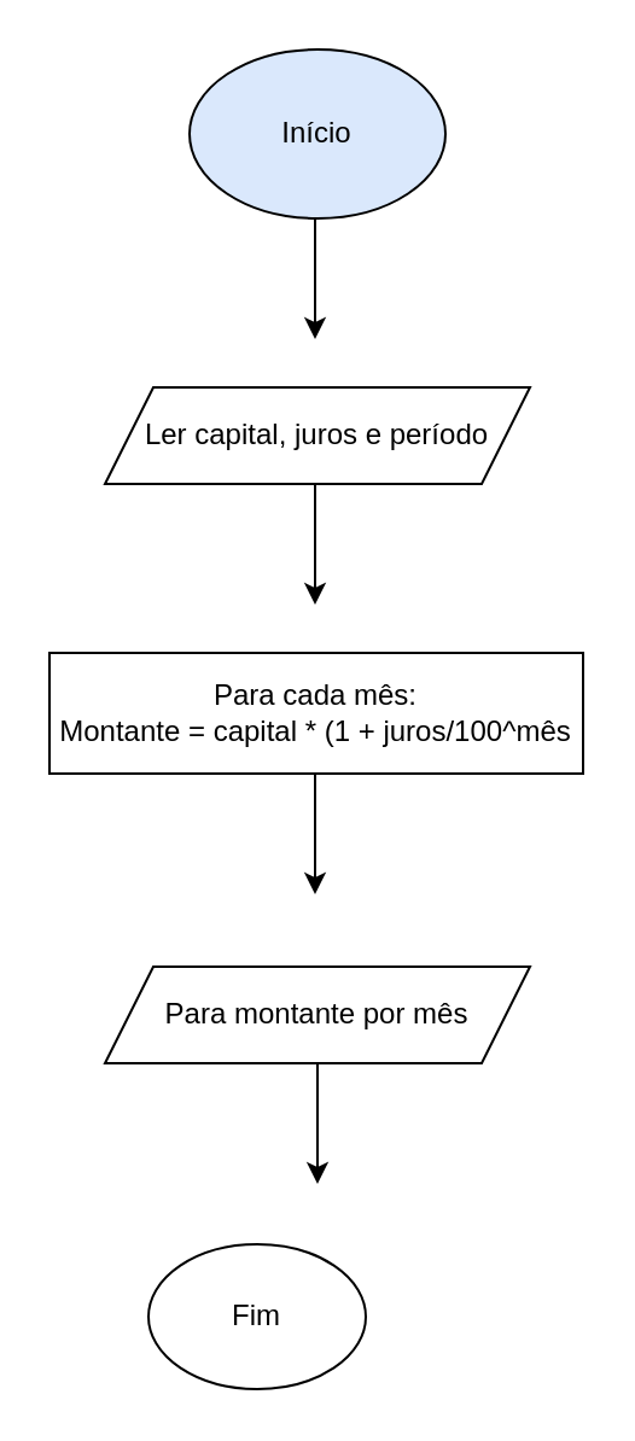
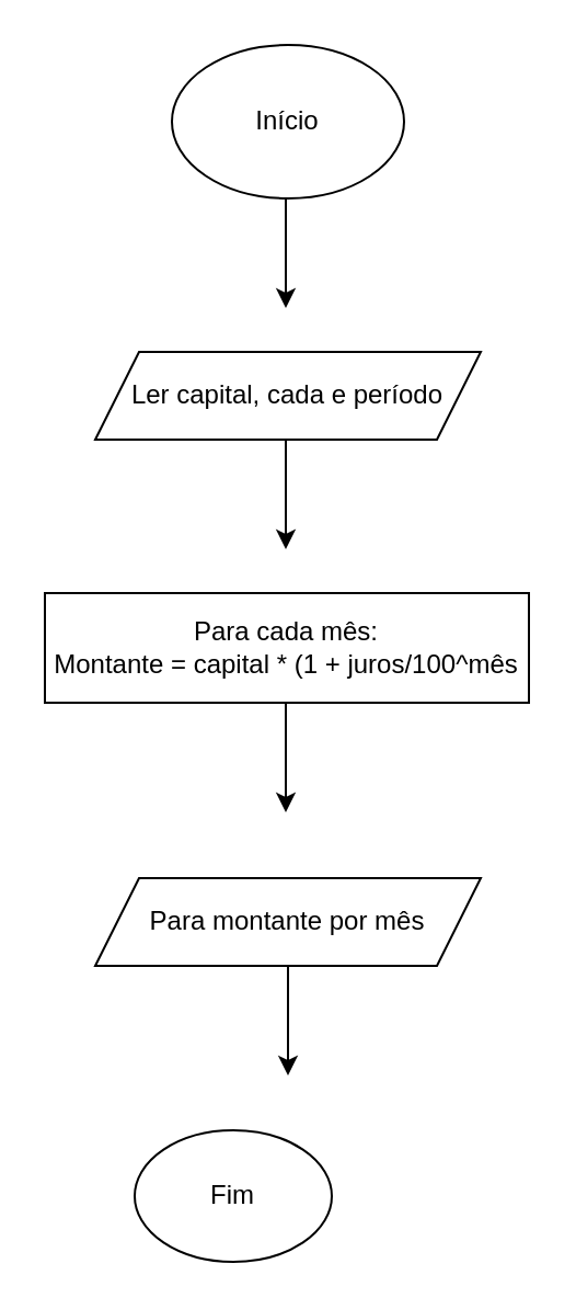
  <mxCell id="0" />
  <mxCell id="1" parent="0" />
- <mxCell id="2" value="Início" style="ellipse;whiteSpace=wrap;html=1;fillColor=#dae8fc;" vertex="1" parent="1"><mxGeometry x="78" y="20" width="106" height="70" as="geometry" /></mxCell>
+ <mxCell id="2" value="Início" style="ellipse;whiteSpace=wrap;html=1;" vertex="1" parent="1"><mxGeometry x="78" y="20" width="106" height="70" as="geometry" /></mxCell>
  <mxCell id="3" value="" style="endArrow=classic;html=1;rounded=0;" edge="1" parent="1"><mxGeometry width="50" height="50" relative="1" as="geometry"><mxPoint x="130" y="90" as="sourcePoint" /><mxPoint x="130" y="140" as="targetPoint" /></mxGeometry></mxCell>
- <mxCell id="4" value="Ler capital, juros e período" style="shape=parallelogram;perimeter=parallelogramPerimeter;whiteSpace=wrap;html=1;fixedSize=1;" vertex="1" parent="1"><mxGeometry x="43" y="160" width="176" height="40" as="geometry" /></mxCell>
+ <mxCell id="4" value="Ler capital, cada e período" style="shape=parallelogram;perimeter=parallelogramPerimeter;whiteSpace=wrap;html=1;fixedSize=1;" vertex="1" parent="1"><mxGeometry x="43" y="160" width="176" height="40" as="geometry" /></mxCell>
  <mxCell id="5" value="" style="endArrow=classic;html=1;rounded=0;" edge="1" parent="1"><mxGeometry width="50" height="50" relative="1" as="geometry"><mxPoint x="130" y="200" as="sourcePoint" /><mxPoint x="130" y="250" as="targetPoint" /></mxGeometry></mxCell>
  <mxCell id="6" value="Para cada mês:&lt;div&gt;Montante = capital * (1 + juros/100^mês&lt;/div&gt;" style="rounded=0;whiteSpace=wrap;html=1;" vertex="1" parent="1"><mxGeometry x="20" y="270" width="221" height="50" as="geometry" /></mxCell>
  <mxCell id="7" value="" style="endArrow=classic;html=1;rounded=0;" edge="1" parent="1"><mxGeometry width="50" height="50" relative="1" as="geometry"><mxPoint x="130" y="320" as="sourcePoint" /><mxPoint x="130" y="370" as="targetPoint" /></mxGeometry></mxCell>
  <mxCell id="8" value="Para montante por mês" style="shape=parallelogram;perimeter=parallelogramPerimeter;whiteSpace=wrap;html=1;fixedSize=1;" vertex="1" parent="1"><mxGeometry x="43" y="400" width="176" height="40" as="geometry" /></mxCell>
  <mxCell id="9" value="" style="endArrow=classic;html=1;rounded=0;" edge="1" parent="1"><mxGeometry width="50" height="50" relative="1" as="geometry"><mxPoint x="131" y="440" as="sourcePoint" /><mxPoint x="131" y="490" as="targetPoint" /></mxGeometry></mxCell>
  <mxCell id="10" value="Fim" style="ellipse;whiteSpace=wrap;html=1;" vertex="1" parent="1"><mxGeometry x="61" y="515" width="90" height="60" as="geometry" /></mxCell>
